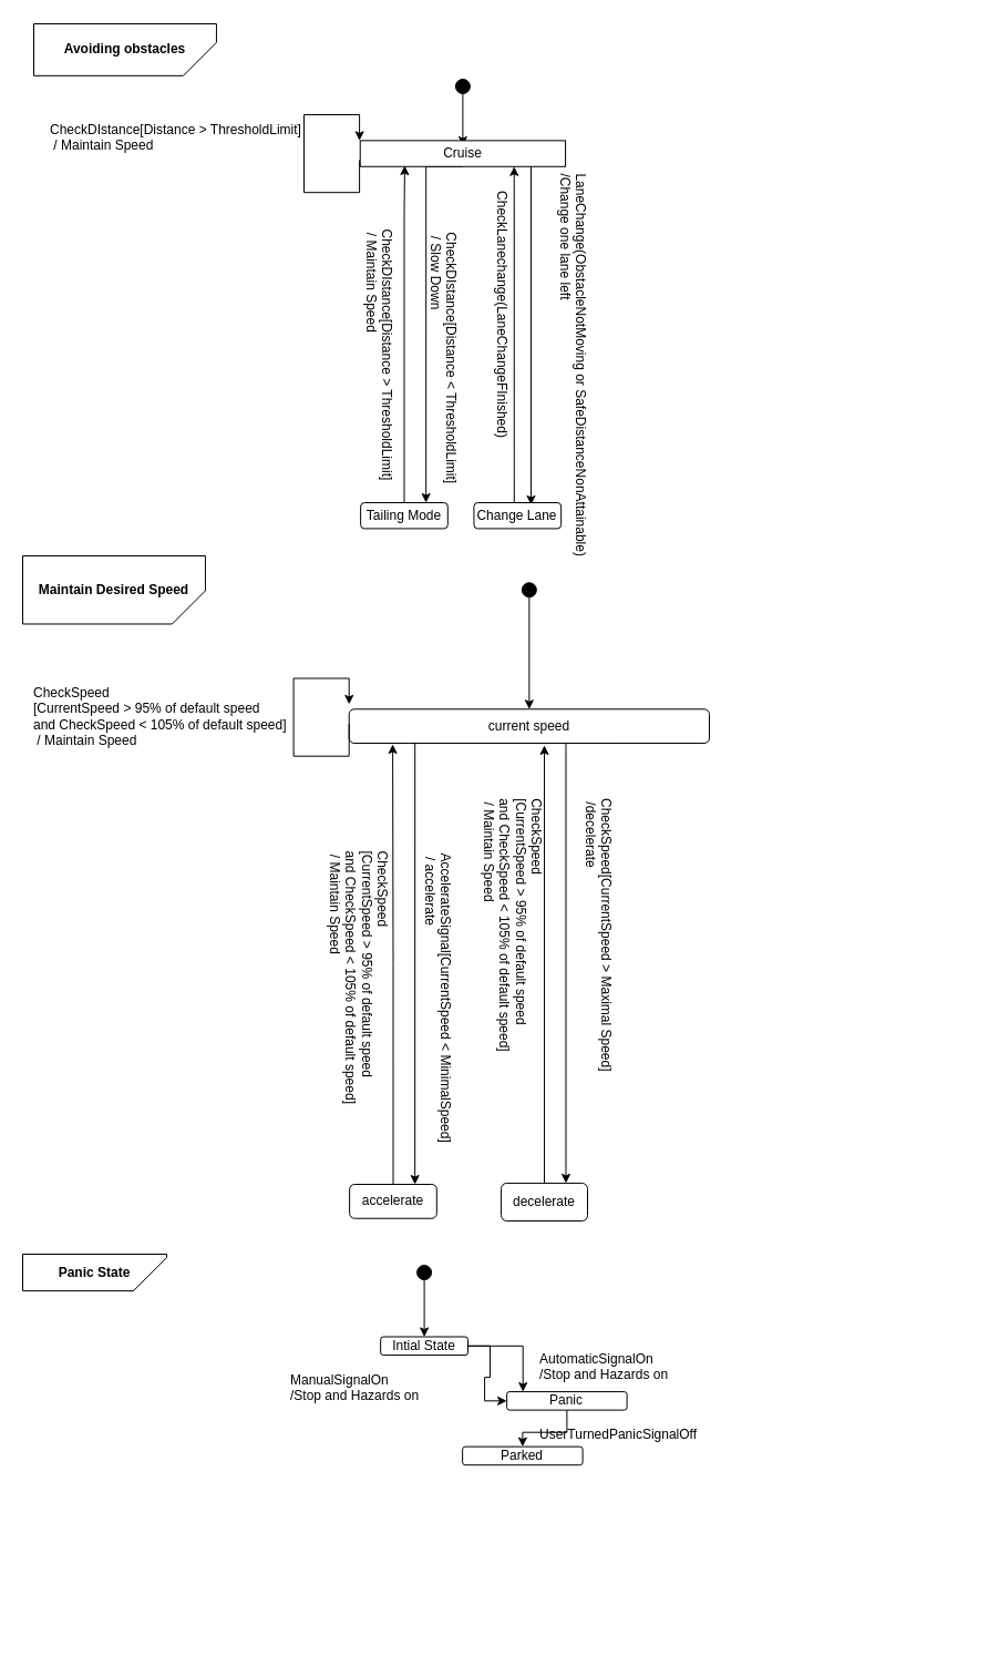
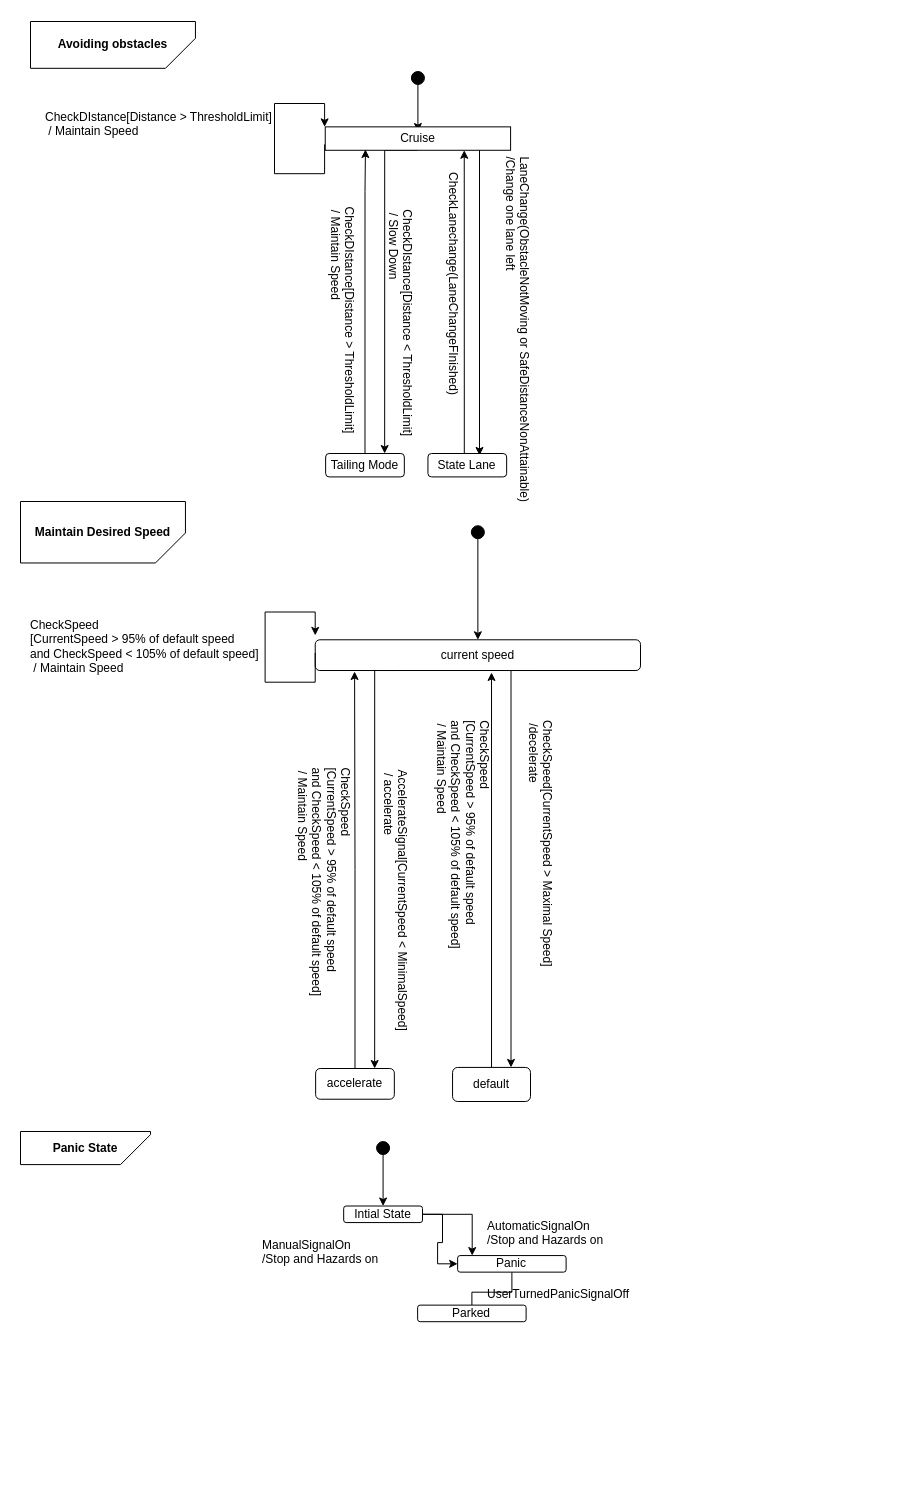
  <mxCell id="0" />
  <mxCell id="1" parent="0" />
  <mxCell id="2" value="" style="group;fillColor=#FFFFFF;" parent="1" vertex="1" connectable="0"><mxGeometry x="30" y="21" width="850" height="480" as="geometry" /></mxCell>
  <mxCell id="3" value="&lt;b&gt;Avoiding obstacles&lt;/b&gt;" style="shape=card;whiteSpace=wrap;html=1;fillColor=#FFFFFF;rotation=0;flipH=1;flipV=1;align=center;" parent="2" vertex="1"><mxGeometry x="0.004" y="-0.005" width="164.925" height="46.829" as="geometry" /></mxCell>
  <mxCell id="4" value="" style="edgeStyle=orthogonalEdgeStyle;rounded=0;orthogonalLoop=1;jettySize=auto;html=1;entryX=0.5;entryY=0.198;entryDx=0;entryDy=0;entryPerimeter=0;" edge="1" parent="2" source="5" target="8"><mxGeometry relative="1" as="geometry"><mxPoint x="387.411" y="143.005" as="targetPoint" /></mxGeometry></mxCell>
  <mxCell id="5" value="" style="ellipse;whiteSpace=wrap;html=1;aspect=fixed;fillColor=#000000;" parent="2" vertex="1"><mxGeometry x="380.907" y="49.997" width="13.008" height="13.008" as="geometry" /></mxCell>
  <mxCell id="6" style="edgeStyle=orthogonalEdgeStyle;rounded=0;orthogonalLoop=1;jettySize=auto;html=1;exitX=0.5;exitY=1;exitDx=0;exitDy=0;entryX=0.75;entryY=0;entryDx=0;entryDy=0;" edge="1" parent="2" source="8" target="12"><mxGeometry relative="1" as="geometry"><Array as="points"><mxPoint x="354" y="129" /></Array></mxGeometry></mxCell>
  <mxCell id="7" style="edgeStyle=orthogonalEdgeStyle;rounded=0;orthogonalLoop=1;jettySize=auto;html=1;exitX=1;exitY=0.75;exitDx=0;exitDy=0;entryX=0.655;entryY=0.085;entryDx=0;entryDy=0;entryPerimeter=0;" edge="1" parent="2" source="8" target="16"><mxGeometry relative="1" as="geometry"><Array as="points"><mxPoint x="449" y="123" /></Array></mxGeometry></mxCell>
  <mxCell id="8" value="Cruise" style="whiteSpace=wrap;html=1;rounded=0;" parent="2" vertex="1"><mxGeometry x="294.73" y="105.36" width="185.363" height="23.412" as="geometry" /></mxCell>
  <mxCell id="9" style="edgeStyle=orthogonalEdgeStyle;rounded=0;orthogonalLoop=1;jettySize=auto;html=1;exitX=0;exitY=0.75;exitDx=0;exitDy=0;entryX=0;entryY=0;entryDx=0;entryDy=0;" parent="2" edge="1"><mxGeometry relative="1" as="geometry"><Array as="points"><mxPoint x="293.46" y="152.195" /><mxPoint x="243.983" y="152.195" /><mxPoint x="243.983" y="81.951" /><mxPoint x="293.46" y="81.951" /></Array><mxPoint x="294.095" y="122.927" as="sourcePoint" /><mxPoint x="294.095" y="105.366" as="targetPoint" /></mxGeometry></mxCell>
  <mxCell id="10" value="CheckDIstance[Distance &amp;gt; ThresholdLimit]&lt;br&gt;&amp;nbsp;/ Maintain Speed" style="text;html=1;" parent="2" vertex="1"><mxGeometry x="12.69" y="81.95" width="227.31" height="46.82" as="geometry" /></mxCell>
  <mxCell id="11" style="edgeStyle=orthogonalEdgeStyle;rounded=0;orthogonalLoop=1;jettySize=auto;html=1;exitX=0.5;exitY=0;exitDx=0;exitDy=0;entryX=0.217;entryY=0.967;entryDx=0;entryDy=0;entryPerimeter=0;" edge="1" parent="2" source="12" target="8"><mxGeometry relative="1" as="geometry"><Array as="points"><mxPoint x="335" y="170" /><mxPoint x="335" y="170" /></Array></mxGeometry></mxCell>
  <mxCell id="12" value="Tailing Mode" style="rounded=1;whiteSpace=wrap;html=1;" parent="2" vertex="1"><mxGeometry x="295.139" y="432" width="78.704" height="23.412" as="geometry" /></mxCell>
  <mxCell id="13" value="&lt;font style=&quot;font-size: 12px&quot;&gt;CheckDIstance[Distance &amp;lt; ThresholdLimit]&lt;br&gt;&amp;nbsp;/ Slow Down&lt;/font&gt;" style="text;html=1;rotation=90;" parent="2" vertex="1"><mxGeometry x="300.001" y="240.92" width="145.602" height="36" as="geometry" /></mxCell>
  <mxCell id="14" value="&lt;font style=&quot;font-size: 12px&quot;&gt;CheckDIstance[Distance &amp;gt; ThresholdLimit]&lt;br&gt;&amp;nbsp;/ Maintain Speed&lt;/font&gt;" style="text;html=1;rotation=90;" parent="2" vertex="1"><mxGeometry x="239.995" y="240" width="149.537" height="36.924" as="geometry" /></mxCell>
  <mxCell id="15" style="edgeStyle=orthogonalEdgeStyle;rounded=0;orthogonalLoop=1;jettySize=auto;html=1;exitX=0.5;exitY=0;exitDx=0;exitDy=0;entryX=0.75;entryY=1;entryDx=0;entryDy=0;" edge="1" parent="2" source="16" target="8"><mxGeometry relative="1" as="geometry"><Array as="points"><mxPoint x="434" y="432" /></Array></mxGeometry></mxCell>
- <mxCell id="16" value="Change Lane" style="rounded=1;whiteSpace=wrap;html=1;" parent="2" vertex="1"><mxGeometry x="397.454" y="432" width="78.704" height="23.412" as="geometry" /></mxCell>
+ <mxCell id="16" value="State Lane" style="rounded=1;whiteSpace=wrap;html=1;" parent="2" vertex="1"><mxGeometry x="397.454" y="432" width="78.704" height="23.412" as="geometry" /></mxCell>
  <mxCell id="17" value="CheckLanechange(LaneChangeFInished)&amp;nbsp;" style="text;html=1;rotation=90;" parent="2" vertex="1"><mxGeometry x="346.296" y="204" width="145.602" height="36" as="geometry" /></mxCell>
  <mxCell id="18" value="LaneChange(ObstacleNotMoving or SafeDistanceNonAttainable)&lt;br&gt;/Change one lane left" style="text;html=1;rotation=90;" parent="2" vertex="1"><mxGeometry x="354.167" y="251.08" width="271.528" height="36.92" as="geometry" /></mxCell>
  <mxCell id="19" value="" style="group;fillColor=#FFFFFF;" parent="1" vertex="1" connectable="0"><mxGeometry x="20" y="501" width="850" height="646.193" as="geometry" /></mxCell>
  <mxCell id="20" value="&lt;b&gt;Maintain Desired Speed&lt;/b&gt;" style="shape=card;whiteSpace=wrap;html=1;fillColor=#FFFFFF;rotation=0;flipH=1;flipV=1;align=center;" parent="19" vertex="1"><mxGeometry x="0.004" y="-0.006" width="164.925" height="61.463" as="geometry" /></mxCell>
  <mxCell id="21" value="" style="edgeStyle=orthogonalEdgeStyle;rounded=0;orthogonalLoop=1;jettySize=auto;html=1;entryX=0.5;entryY=0;entryDx=0;entryDy=0;" edge="1" parent="19" source="22" target="25"><mxGeometry relative="1" as="geometry"><mxPoint x="457.361" y="117.23" as="targetPoint" /></mxGeometry></mxCell>
  <mxCell id="22" value="" style="ellipse;whiteSpace=wrap;html=1;aspect=fixed;fillColor=#000000;" parent="19" vertex="1"><mxGeometry x="450.857" y="24.221" width="13.008" height="13.008" as="geometry" /></mxCell>
  <mxCell id="23" style="edgeStyle=orthogonalEdgeStyle;rounded=0;orthogonalLoop=1;jettySize=auto;html=1;exitX=0.25;exitY=1;exitDx=0;exitDy=0;entryX=0.75;entryY=0;entryDx=0;entryDy=0;" edge="1" parent="19" source="25" target="27"><mxGeometry relative="1" as="geometry"><Array as="points"><mxPoint x="354" y="169" /></Array></mxGeometry></mxCell>
  <mxCell id="24" style="edgeStyle=orthogonalEdgeStyle;rounded=0;orthogonalLoop=1;jettySize=auto;html=1;exitX=0.75;exitY=1;exitDx=0;exitDy=0;entryX=0.75;entryY=0;entryDx=0;entryDy=0;" edge="1" parent="19" source="25" target="31"><mxGeometry relative="1" as="geometry"><Array as="points"><mxPoint x="491" y="169" /></Array></mxGeometry></mxCell>
  <mxCell id="25" value="current speed" style="rounded=1;whiteSpace=wrap;html=1;" parent="19" vertex="1"><mxGeometry x="294.73" y="138.29" width="325.27" height="30.73" as="geometry" /></mxCell>
  <mxCell id="26" style="edgeStyle=orthogonalEdgeStyle;rounded=0;orthogonalLoop=1;jettySize=auto;html=1;exitX=0.5;exitY=0;exitDx=0;exitDy=0;entryX=0.121;entryY=1.032;entryDx=0;entryDy=0;entryPerimeter=0;" edge="1" parent="19" source="27" target="25"><mxGeometry relative="1" as="geometry" /></mxCell>
  <mxCell id="27" value="accelerate" style="rounded=1;whiteSpace=wrap;html=1;" parent="19" vertex="1"><mxGeometry x="295.139" y="567" width="78.704" height="30.728" as="geometry" /></mxCell>
  <mxCell id="28" value="&lt;font style=&quot;font-size: 12px&quot;&gt;AccelerateSignal[CurrentSpeed &amp;lt; MinimalSpeed]&lt;br&gt;&amp;nbsp;/ accelerate&lt;/font&gt;" style="text;html=1;rotation=90;" parent="19" vertex="1"><mxGeometry x="300.001" y="316.208" width="145.602" height="47.25" as="geometry" /></mxCell>
  <mxCell id="29" value="CheckSpeed&lt;br&gt;[CurrentSpeed &amp;gt; 95% of default speed&lt;br&gt;and CheckSpeed &amp;lt; 105% of default speed]&lt;br&gt;&amp;nbsp;/ Maintain Speed" style="text;html=1;rotation=90;" parent="19" vertex="1"><mxGeometry x="239.995" y="315" width="149.537" height="48.463" as="geometry" /></mxCell>
  <mxCell id="30" style="edgeStyle=orthogonalEdgeStyle;rounded=0;orthogonalLoop=1;jettySize=auto;html=1;exitX=0.5;exitY=0;exitDx=0;exitDy=0;entryX=0.542;entryY=1.064;entryDx=0;entryDy=0;entryPerimeter=0;" edge="1" parent="19" source="31" target="25"><mxGeometry relative="1" as="geometry" /></mxCell>
- <mxCell id="31" value="&lt;span style=&quot;text-align: left ; white-space: nowrap&quot;&gt;decelerate&lt;/span&gt;" style="rounded=1;whiteSpace=wrap;html=1;" parent="19" vertex="1"><mxGeometry x="432.06" y="565.92" width="77.94" height="34.08" as="geometry" /></mxCell>
+ <mxCell id="31" value="&lt;span style=&quot;text-align: left ; white-space: nowrap&quot;&gt;default&lt;/span&gt;" style="rounded=1;whiteSpace=wrap;html=1;" parent="19" vertex="1"><mxGeometry x="432.06" y="565.92" width="77.94" height="34.08" as="geometry" /></mxCell>
  <mxCell id="32" value="CheckSpeed&lt;br&gt;[CurrentSpeed &amp;gt; 95% of default speed&lt;br&gt;and CheckSpeed &amp;lt; 105% of default speed]&lt;br&gt;&amp;nbsp;/ Maintain Speed" style="text;html=1;rotation=90;" parent="19" vertex="1"><mxGeometry x="380.906" y="266.674" width="145.602" height="47.25" as="geometry" /></mxCell>
  <mxCell id="33" value="CheckSpeed[CurrentSpeed &amp;gt; Maximal Speed]&lt;br&gt;&amp;nbsp;/decelerate" style="text;html=1;rotation=90;" parent="19" vertex="1"><mxGeometry x="380.907" y="328.466" width="271.528" height="48.458" as="geometry" /></mxCell>
  <mxCell id="34" style="edgeStyle=orthogonalEdgeStyle;rounded=0;orthogonalLoop=1;jettySize=auto;html=1;exitX=0;exitY=0.75;exitDx=0;exitDy=0;entryX=0;entryY=0;entryDx=0;entryDy=0;" parent="19" edge="1"><mxGeometry relative="1" as="geometry"><Array as="points"><mxPoint x="294.1" y="180.735" /><mxPoint x="244.623" y="180.735" /><mxPoint x="244.623" y="110.491" /><mxPoint x="294.1" y="110.491" /></Array><mxPoint x="294.735" y="151.467" as="sourcePoint" /><mxPoint x="294.735" y="133.906" as="targetPoint" /></mxGeometry></mxCell>
  <mxCell id="35" value="CheckSpeed&lt;br&gt;[CurrentSpeed &amp;gt; 95% of default speed&lt;br&gt;and CheckSpeed &amp;lt; 105% of default speed]&lt;br&gt;&amp;nbsp;/ Maintain Speed" style="text;html=1;rotation=0;" parent="19" vertex="1"><mxGeometry x="8.0" y="110.0" width="227.31" height="46.82" as="geometry" /></mxCell>
  <mxCell id="36" value="" style="group;fillColor=#FFFFFF;" vertex="1" connectable="0" parent="1"><mxGeometry x="20" y="1131" width="670" height="350" as="geometry" /></mxCell>
  <mxCell id="37" value="&lt;b&gt;Panic State&lt;/b&gt;" style="shape=card;whiteSpace=wrap;html=1;fillColor=#FFFFFF;rotation=0;flipH=1;flipV=1;align=center;" vertex="1" parent="36"><mxGeometry x="0.003" y="-0.003" width="130" height="33.114" as="geometry" /></mxCell>
  <mxCell id="38" value="" style="edgeStyle=orthogonalEdgeStyle;rounded=0;orthogonalLoop=1;jettySize=auto;html=1;entryX=0;entryY=0.5;entryDx=0;entryDy=0;" edge="1" parent="36" source="40" target="42"><mxGeometry relative="1" as="geometry"><mxPoint x="260.118" y="141.851" as="targetPoint" /></mxGeometry></mxCell>
  <mxCell id="39" value="" style="edgeStyle=orthogonalEdgeStyle;rounded=0;orthogonalLoop=1;jettySize=auto;html=1;" edge="1" parent="36" source="40" target="42"><mxGeometry relative="1" as="geometry"><mxPoint x="465.059" y="82.783" as="targetPoint" /><Array as="points"><mxPoint x="451.659" y="82.93" /></Array></mxGeometry></mxCell>
  <mxCell id="40" value="Intial State" style="rounded=1;whiteSpace=wrap;html=1;" vertex="1" parent="36"><mxGeometry x="323.176" y="74.505" width="78.824" height="16.557" as="geometry" /></mxCell>
- <mxCell id="41" value="" style="edgeStyle=orthogonalEdgeStyle;rounded=0;orthogonalLoop=1;jettySize=auto;html=1;" edge="1" parent="36" source="42" target="43"><mxGeometry relative="1" as="geometry" /></mxCell>
+ <mxCell id="41" value="" style="edgeStyle=orthogonalEdgeStyle;rounded=0;orthogonalLoop=1;jettySize=auto;html=1;endArrow=none;" edge="1" parent="36" source="42" target="43"><mxGeometry relative="1" as="geometry" /></mxCell>
  <mxCell id="42" value="Panic" style="rounded=1;whiteSpace=wrap;html=1;" vertex="1" parent="36"><mxGeometry x="437.129" y="124.068" width="108.493" height="16.557" as="geometry" /></mxCell>
  <mxCell id="43" value="Parked" style="rounded=1;whiteSpace=wrap;html=1;" vertex="1" parent="36"><mxGeometry x="397.129" y="173.632" width="108.493" height="16.557" as="geometry" /></mxCell>
  <mxCell id="44" value="AutomaticSignalOn&lt;br&gt;/Stop and Hazards on" style="text;html=1;rotation=0;" vertex="1" parent="36"><mxGeometry x="465.056" y="80.678" width="179.174" height="19.317" as="geometry" /></mxCell>
  <mxCell id="45" value="ManualSignalOn&lt;br&gt;/Stop and Hazards on" style="text;html=1;rotation=0;" vertex="1" parent="36"><mxGeometry x="240" y="100" width="94.59" height="35.25" as="geometry" /></mxCell>
  <mxCell id="46" value="UserTurnedPanicSignalOff" style="text;html=1;rotation=0;" vertex="1" parent="36"><mxGeometry x="465.059" y="148.53" width="179.174" height="19.317" as="geometry" /></mxCell>
  <mxCell id="47" value="" style="edgeStyle=orthogonalEdgeStyle;rounded=0;orthogonalLoop=1;jettySize=auto;html=1;entryX=0.5;entryY=0;entryDx=0;entryDy=0;" edge="1" parent="36" source="48" target="40"><mxGeometry relative="1" as="geometry"><mxPoint x="309.56" y="10" as="targetPoint" /></mxGeometry></mxCell>
  <mxCell id="48" value="" style="ellipse;whiteSpace=wrap;html=1;aspect=fixed;fillColor=#000000;" vertex="1" parent="36"><mxGeometry x="356.087" y="10.051" width="13.008" height="13.008" as="geometry" /></mxCell>
